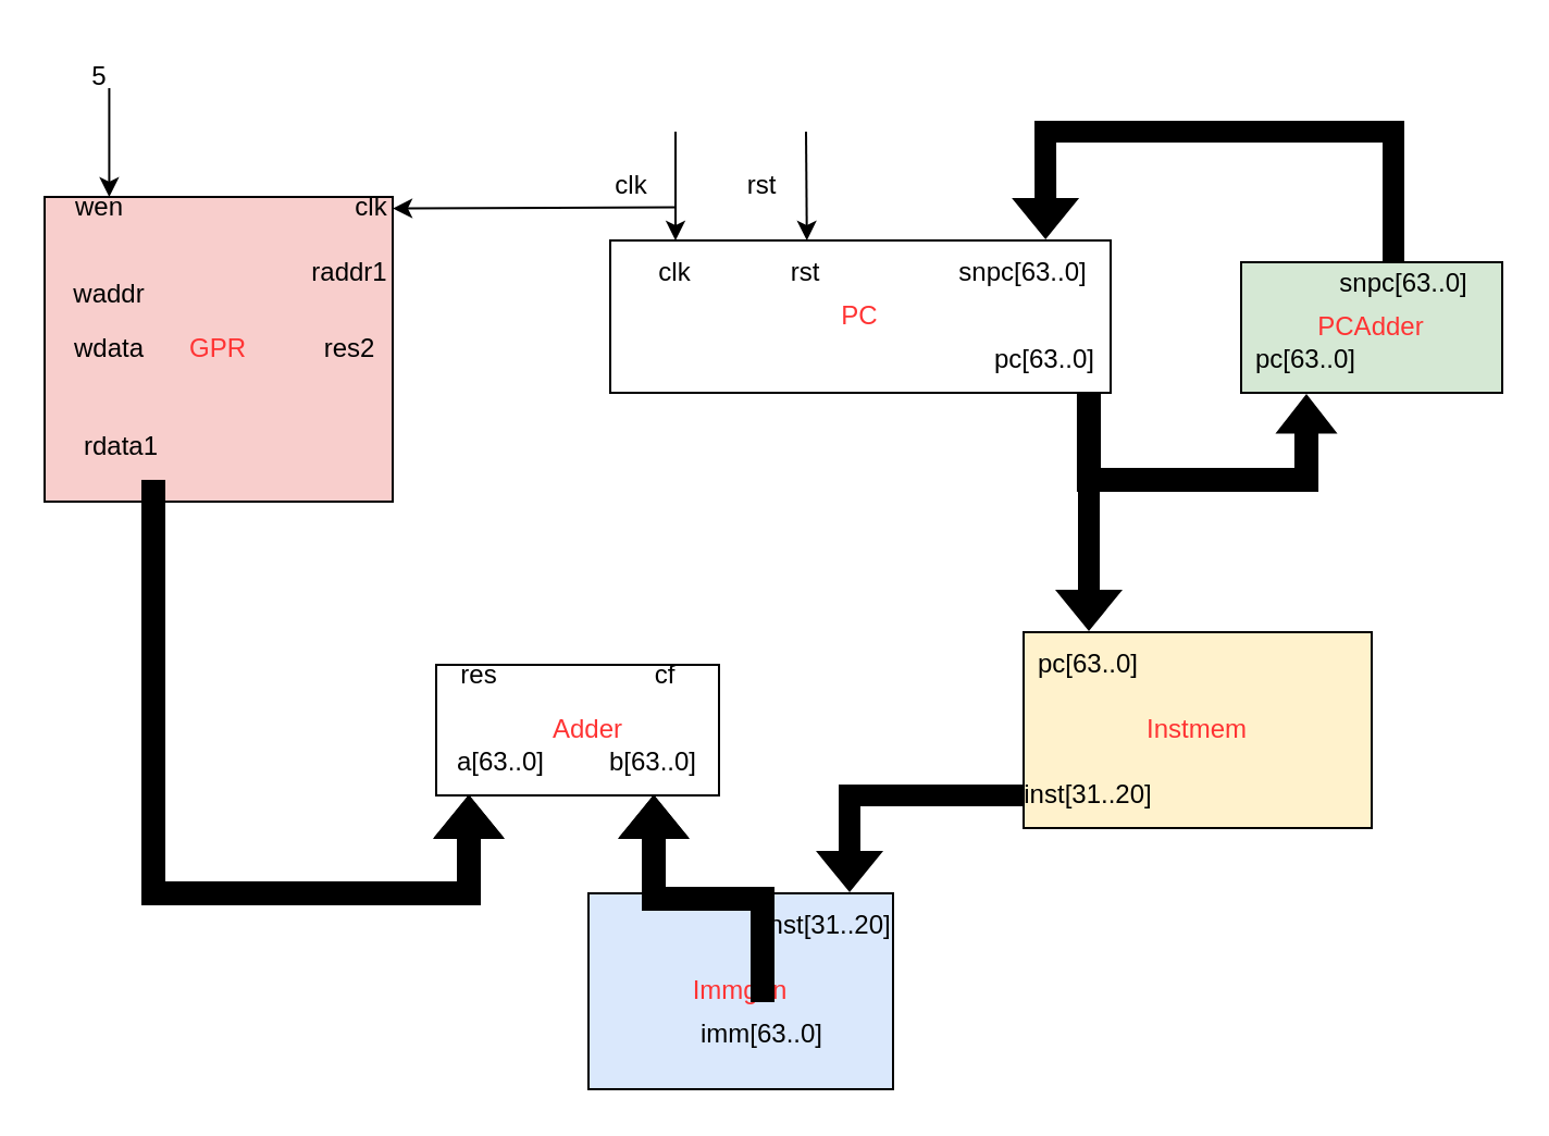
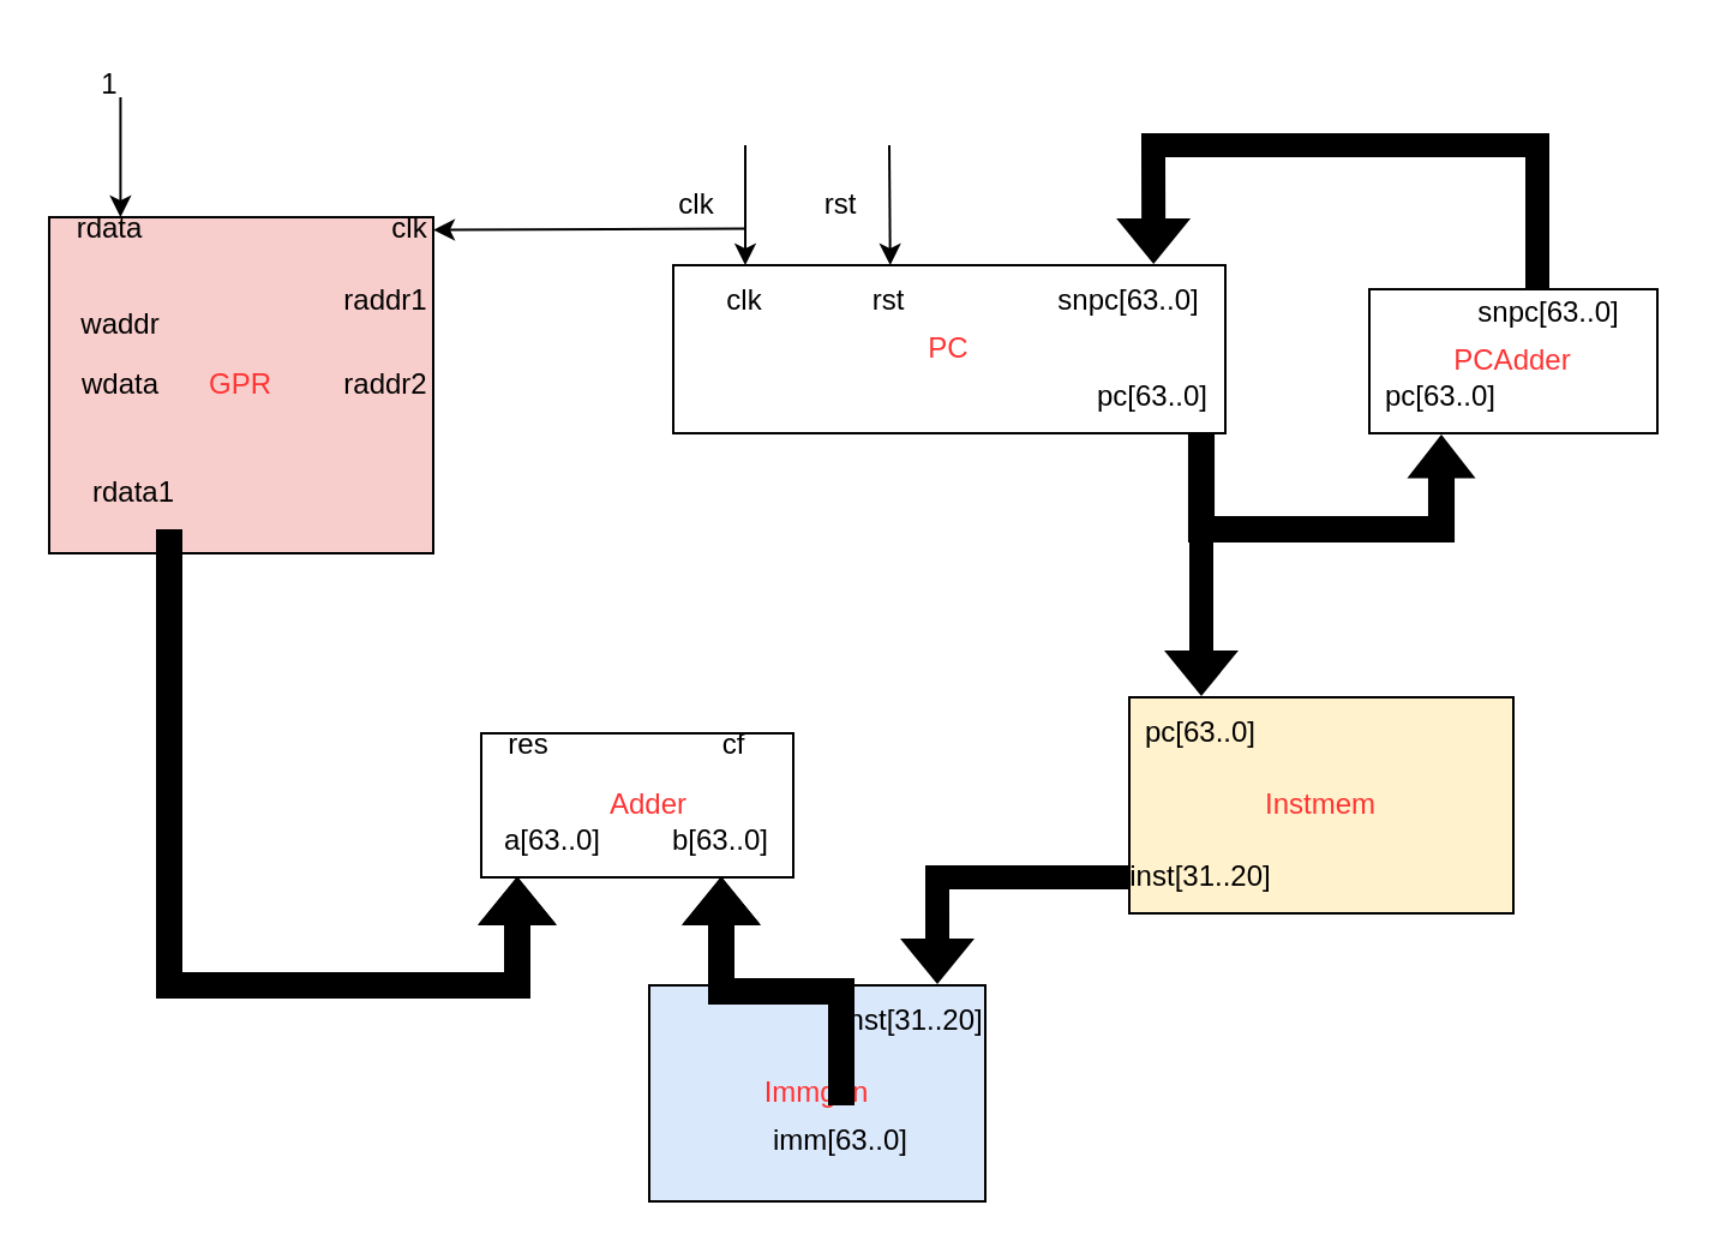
  <mxCell id="0" />
  <mxCell id="1" parent="0" />
  <mxCell id="2" value="" style="endArrow=classic;html=1;rounded=0;" edge="1" parent="1"><mxGeometry width="50" height="50" relative="1" as="geometry"><mxPoint x="310" y="60" as="sourcePoint" /><mxPoint x="310" y="110" as="targetPoint" /><Array as="points"><mxPoint x="310" y="80" /></Array></mxGeometry></mxCell>
  <mxCell id="3" value="clk" style="text;html=1;strokeColor=none;fillColor=none;align=center;verticalAlign=middle;whiteSpace=wrap;rounded=0;" vertex="1" parent="1"><mxGeometry x="260" y="70" width="60" height="30" as="geometry" /></mxCell>
  <mxCell id="4" value="" style="endArrow=classic;html=1;rounded=0;entryX=0.393;entryY=0;entryDx=0;entryDy=0;entryPerimeter=0;" edge="1" parent="1" target="17"><mxGeometry width="50" height="50" relative="1" as="geometry"><mxPoint x="370" y="60" as="sourcePoint" /><mxPoint x="415" y="43.571" as="targetPoint" /></mxGeometry></mxCell>
  <mxCell id="5" value="rst" style="text;html=1;strokeColor=none;fillColor=none;align=center;verticalAlign=middle;whiteSpace=wrap;rounded=0;" vertex="1" parent="1"><mxGeometry x="320" y="70" width="60" height="30" as="geometry" /></mxCell>
  <mxCell id="6" value="" style="shape=flexArrow;endArrow=classic;html=1;rounded=0;entryX=0.87;entryY=0;entryDx=0;entryDy=0;entryPerimeter=0;fillColor=#000000;strokeColor=none;" edge="1" parent="1" target="17"><mxGeometry width="50" height="50" relative="1" as="geometry"><mxPoint x="640" y="120" as="sourcePoint" /><mxPoint x="480" y="60" as="targetPoint" /><Array as="points"><mxPoint x="640" y="60" /><mxPoint x="620.34" y="60" /><mxPoint x="480" y="60" /></Array></mxGeometry></mxCell>
  <mxCell id="7" value="" style="shape=flexArrow;endArrow=classic;html=1;rounded=0;width=11.034;endSize=5.745;endWidth=16.528;entryX=0.25;entryY=1;entryDx=0;entryDy=0;fillColor=#000000;strokeColor=none;" edge="1" parent="1" target="8"><mxGeometry width="50" height="50" relative="1" as="geometry"><mxPoint x="500" y="180" as="sourcePoint" /><mxPoint x="630" y="220" as="targetPoint" /><Array as="points"><mxPoint x="500" y="220" /><mxPoint x="530" y="220" /><mxPoint x="570" y="220" /><mxPoint x="600" y="220" /></Array></mxGeometry></mxCell>
- <mxCell id="8" value="&lt;font color=&quot;#ff3333&quot;&gt;PCAdder&lt;/font&gt;" style="rounded=0;whiteSpace=wrap;html=1;fillColor=#d5e8d4;" vertex="1" parent="1"><mxGeometry x="570" y="120" width="120" height="60" as="geometry" /></mxCell>
+ <mxCell id="8" value="&lt;font color=&quot;#ff3333&quot;&gt;PCAdder&lt;/font&gt;" style="rounded=0;whiteSpace=wrap;html=1;" vertex="1" parent="1"><mxGeometry x="570" y="120" width="120" height="60" as="geometry" /></mxCell>
  <mxCell id="9" value="" style="group" vertex="1" connectable="0" parent="1"><mxGeometry x="210" y="305" width="120" height="60" as="geometry" /></mxCell>
  <mxCell id="10" value="" style="rounded=0;whiteSpace=wrap;html=1;fontColor=#FF3333;" vertex="1" parent="9"><mxGeometry x="-10" width="130" height="60" as="geometry" /></mxCell>
  <mxCell id="11" value="Adder" style="text;html=1;strokeColor=none;fillColor=none;align=center;verticalAlign=middle;whiteSpace=wrap;rounded=0;fontColor=#FF3333;" vertex="1" parent="9"><mxGeometry x="30" y="15" width="60" height="30" as="geometry" /></mxCell>
  <mxCell id="12" value="b[63..0]" style="text;html=1;strokeColor=none;fillColor=none;align=center;verticalAlign=middle;whiteSpace=wrap;rounded=0;fontColor=#000000;" vertex="1" parent="9"><mxGeometry x="60" y="30" width="60" height="30" as="geometry" /></mxCell>
  <mxCell id="13" value="a[63..0]" style="text;html=1;strokeColor=none;fillColor=none;align=center;verticalAlign=middle;whiteSpace=wrap;rounded=0;fontColor=#000000;" vertex="1" parent="9"><mxGeometry x="-10" y="30" width="60" height="30" as="geometry" /></mxCell>
  <mxCell id="14" value="res" style="text;html=1;strokeColor=none;fillColor=none;align=center;verticalAlign=middle;whiteSpace=wrap;rounded=0;fontColor=#000000;" vertex="1" parent="9"><mxGeometry x="-20" y="-10" width="60" height="30" as="geometry" /></mxCell>
  <mxCell id="15" value="cf" style="text;html=1;align=center;verticalAlign=middle;resizable=0;points=[];autosize=1;strokeColor=none;fillColor=none;fontColor=#000000;" vertex="1" parent="9"><mxGeometry x="80" y="-10" width="30" height="30" as="geometry" /></mxCell>
  <mxCell id="16" value="" style="group" vertex="1" connectable="0" parent="1"><mxGeometry x="280" y="110" width="230" height="70" as="geometry" /></mxCell>
  <mxCell id="17" value="" style="rounded=0;whiteSpace=wrap;html=1;" vertex="1" parent="16"><mxGeometry width="230" height="70" as="geometry" /></mxCell>
  <mxCell id="18" value="&lt;font color=&quot;#ff3333&quot;&gt;PC&lt;/font&gt;" style="text;html=1;align=center;verticalAlign=middle;whiteSpace=wrap;rounded=0;" vertex="1" parent="16"><mxGeometry x="85" y="20" width="60" height="30" as="geometry" /></mxCell>
  <mxCell id="19" value="snpc[63..0]" style="text;html=1;strokeColor=none;fillColor=none;align=center;verticalAlign=middle;whiteSpace=wrap;rounded=0;" vertex="1" parent="16"><mxGeometry x="160" width="60" height="30" as="geometry" /></mxCell>
  <mxCell id="20" value="pc[63..0]" style="text;html=1;strokeColor=none;fillColor=none;align=center;verticalAlign=middle;whiteSpace=wrap;rounded=0;" vertex="1" parent="16"><mxGeometry x="170" y="40" width="60" height="30" as="geometry" /></mxCell>
  <mxCell id="21" value="clk" style="text;html=1;strokeColor=none;fillColor=none;align=center;verticalAlign=middle;whiteSpace=wrap;rounded=0;" vertex="1" parent="16"><mxGeometry width="60" height="30" as="geometry" /></mxCell>
  <mxCell id="22" value="rst" style="text;html=1;strokeColor=none;fillColor=none;align=center;verticalAlign=middle;whiteSpace=wrap;rounded=0;" vertex="1" parent="16"><mxGeometry x="60" width="60" height="30" as="geometry" /></mxCell>
  <mxCell id="23" value="" style="shape=flexArrow;endArrow=classic;html=1;rounded=0;fontColor=#FF3333;fillColor=#000000;strokeColor=none;" edge="1" parent="1"><mxGeometry width="50" height="50" relative="1" as="geometry"><mxPoint x="500" y="220" as="sourcePoint" /><mxPoint x="500" y="290" as="targetPoint" /></mxGeometry></mxCell>
  <mxCell id="24" value="&lt;font color=&quot;#ff3333&quot;&gt;Instmem&lt;/font&gt;" style="rounded=0;whiteSpace=wrap;html=1;fontColor=#000000;fillColor=#fff2cc;" vertex="1" parent="1"><mxGeometry x="470" y="290" width="160" height="90" as="geometry" /></mxCell>
  <mxCell id="25" value="snpc[63..0]" style="text;html=1;strokeColor=none;fillColor=none;align=center;verticalAlign=middle;whiteSpace=wrap;rounded=0;" vertex="1" parent="1"><mxGeometry x="620" y="120" width="50" height="20" as="geometry" /></mxCell>
  <mxCell id="26" value="pc[63..0]" style="text;html=1;strokeColor=none;fillColor=none;align=center;verticalAlign=middle;whiteSpace=wrap;rounded=0;" vertex="1" parent="1"><mxGeometry x="570" y="150" width="60" height="30" as="geometry" /></mxCell>
  <mxCell id="27" value="pc[63..0]" style="text;html=1;strokeColor=none;fillColor=none;align=center;verticalAlign=middle;whiteSpace=wrap;rounded=0;" vertex="1" parent="1"><mxGeometry x="470" y="290" width="60" height="30" as="geometry" /></mxCell>
  <mxCell id="28" style="edgeStyle=orthogonalEdgeStyle;rounded=0;orthogonalLoop=1;jettySize=auto;html=1;entryX=0.667;entryY=0;entryDx=0;entryDy=0;fontColor=#FF3333;fillColor=#000000;shape=flexArrow;strokeColor=none;entryPerimeter=0;" edge="1" parent="1" source="29" target="31"><mxGeometry relative="1" as="geometry" /></mxCell>
  <mxCell id="29" value="inst[31..20]" style="text;html=1;strokeColor=none;fillColor=none;align=center;verticalAlign=middle;whiteSpace=wrap;rounded=0;fontColor=#000000;" vertex="1" parent="1"><mxGeometry x="470" y="350" width="60" height="30" as="geometry" /></mxCell>
  <mxCell id="30" value="&lt;font color=&quot;#ff3333&quot;&gt;Immgen&lt;/font&gt;" style="rounded=0;whiteSpace=wrap;html=1;fontColor=#000000;fillColor=#dae8fc;" vertex="1" parent="1"><mxGeometry x="270" y="410" width="140" height="90" as="geometry" /></mxCell>
  <mxCell id="31" value="&lt;font color=&quot;#000000&quot;&gt;inst[31..20]&lt;/font&gt;" style="text;html=1;strokeColor=none;fillColor=none;align=center;verticalAlign=middle;whiteSpace=wrap;rounded=0;fontColor=#FF3333;" vertex="1" parent="1"><mxGeometry x="350" y="410" width="60" height="30" as="geometry" /></mxCell>
  <mxCell id="32" style="edgeStyle=orthogonalEdgeStyle;shape=flexArrow;rounded=0;orthogonalLoop=1;jettySize=auto;html=1;exitX=0.5;exitY=0;exitDx=0;exitDy=0;entryX=0.5;entryY=1;entryDx=0;entryDy=0;fontColor=#000000;fillColor=#000000;" edge="1" parent="1" source="33" target="12"><mxGeometry relative="1" as="geometry" /></mxCell>
  <mxCell id="33" value="imm[63..0]" style="text;html=1;strokeColor=none;fillColor=none;align=center;verticalAlign=middle;whiteSpace=wrap;rounded=0;fontColor=#000000;" vertex="1" parent="1"><mxGeometry x="320" y="460" width="60" height="30" as="geometry" /></mxCell>
  <mxCell id="34" value="&lt;font color=&quot;#ff3333&quot;&gt;GPR&lt;/font&gt;" style="whiteSpace=wrap;html=1;fontColor=#000000;fillColor=#f8cecc;" vertex="1" parent="1"><mxGeometry x="20" y="90" width="160" height="140" as="geometry" /></mxCell>
  <mxCell id="35" value="" style="endArrow=classic;html=1;rounded=0;fontColor=#FF3333;fillColor=#000000;" edge="1" parent="1"><mxGeometry width="50" height="50" relative="1" as="geometry"><mxPoint x="310" y="94.71" as="sourcePoint" /><mxPoint x="180" y="95.28" as="targetPoint" /></mxGeometry></mxCell>
  <mxCell id="36" value="&lt;font color=&quot;#000000&quot;&gt;clk&lt;/font&gt;" style="text;html=1;align=center;verticalAlign=middle;resizable=0;points=[];autosize=1;strokeColor=none;fillColor=none;fontColor=#FF3333;" vertex="1" parent="1"><mxGeometry x="150" y="80" width="40" height="30" as="geometry" /></mxCell>
- <mxCell id="37" value="wen" style="text;html=1;align=center;verticalAlign=middle;resizable=0;points=[];autosize=1;strokeColor=none;fillColor=none;fontColor=#000000;" vertex="1" parent="1"><mxGeometry x="20" y="80" width="50" height="30" as="geometry" /></mxCell>
+ <mxCell id="37" value="rdata" style="text;html=1;align=center;verticalAlign=middle;resizable=0;points=[];autosize=1;strokeColor=none;fillColor=none;fontColor=#000000;" vertex="1" parent="1"><mxGeometry x="20" y="80" width="50" height="30" as="geometry" /></mxCell>
  <mxCell id="38" value="waddr" style="text;html=1;strokeColor=none;fillColor=none;align=center;verticalAlign=middle;whiteSpace=wrap;rounded=0;fontColor=#000000;" vertex="1" parent="1"><mxGeometry x="20" y="120" width="60" height="30" as="geometry" /></mxCell>
  <mxCell id="39" value="wdata" style="text;html=1;strokeColor=none;fillColor=none;align=center;verticalAlign=middle;whiteSpace=wrap;rounded=0;fontColor=#000000;" vertex="1" parent="1"><mxGeometry x="20" y="145" width="60" height="30" as="geometry" /></mxCell>
  <mxCell id="40" value="raddr1" style="text;html=1;align=center;verticalAlign=middle;resizable=0;points=[];autosize=1;strokeColor=none;fillColor=none;fontColor=#000000;" vertex="1" parent="1"><mxGeometry x="130" y="110" width="60" height="30" as="geometry" /></mxCell>
- <mxCell id="41" value="res2" style="text;html=1;align=center;verticalAlign=middle;resizable=0;points=[];autosize=1;strokeColor=none;fillColor=none;fontColor=#000000;" vertex="1" parent="1"><mxGeometry x="130" y="145" width="60" height="30" as="geometry" /></mxCell>
+ <mxCell id="41" value="raddr2" style="text;html=1;align=center;verticalAlign=middle;resizable=0;points=[];autosize=1;strokeColor=none;fillColor=none;fontColor=#000000;" vertex="1" parent="1"><mxGeometry x="130" y="145" width="60" height="30" as="geometry" /></mxCell>
  <mxCell id="42" style="edgeStyle=orthogonalEdgeStyle;rounded=0;orthogonalLoop=1;jettySize=auto;html=1;fontColor=#000000;fillColor=#000000;entryX=0.25;entryY=1;entryDx=0;entryDy=0;shape=flexArrow;" edge="1" parent="1" source="43" target="13"><mxGeometry relative="1" as="geometry"><mxPoint x="220" y="410" as="targetPoint" /><Array as="points"><mxPoint x="70" y="410" /><mxPoint x="215" y="410" /></Array></mxGeometry></mxCell>
  <mxCell id="43" value="rdata1" style="text;html=1;align=center;verticalAlign=middle;resizable=0;points=[];autosize=1;strokeColor=none;fillColor=none;fontColor=#000000;" vertex="1" parent="1"><mxGeometry x="25" y="190" width="60" height="30" as="geometry" /></mxCell>
  <mxCell id="44" value="" style="endArrow=classic;html=1;rounded=0;fontColor=#000000;fillColor=#000000;" edge="1" parent="1"><mxGeometry width="50" height="50" relative="1" as="geometry"><mxPoint x="49.71" y="40" as="sourcePoint" /><mxPoint x="49.71" y="90" as="targetPoint" /></mxGeometry></mxCell>
- <mxCell id="45" value="5" style="text;html=1;align=center;verticalAlign=middle;resizable=0;points=[];autosize=1;strokeColor=none;fillColor=none;fontColor=#000000;" vertex="1" parent="1"><mxGeometry x="30" y="20" width="30" height="30" as="geometry" /></mxCell>
+ <mxCell id="45" value="1" style="text;html=1;align=center;verticalAlign=middle;resizable=0;points=[];autosize=1;strokeColor=none;fillColor=none;fontColor=#000000;" vertex="1" parent="1"><mxGeometry x="30" y="20" width="30" height="30" as="geometry" /></mxCell>
